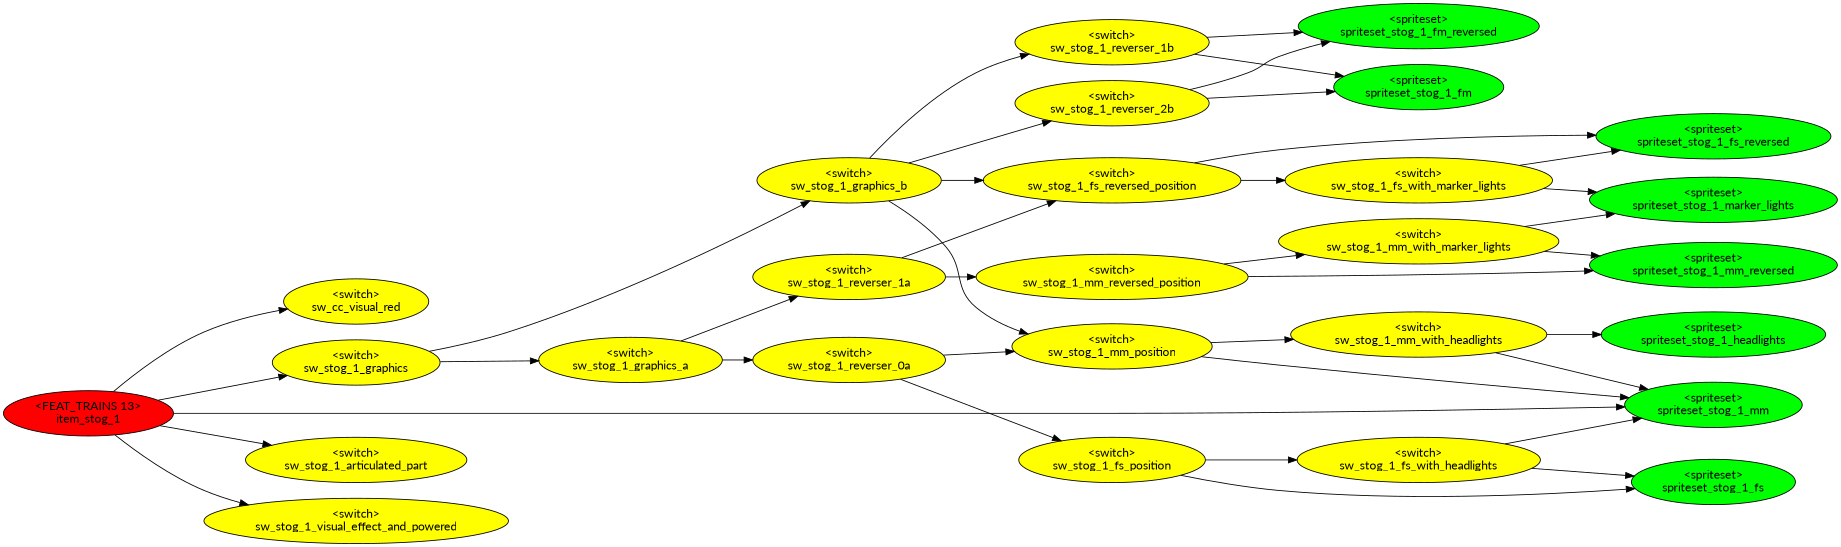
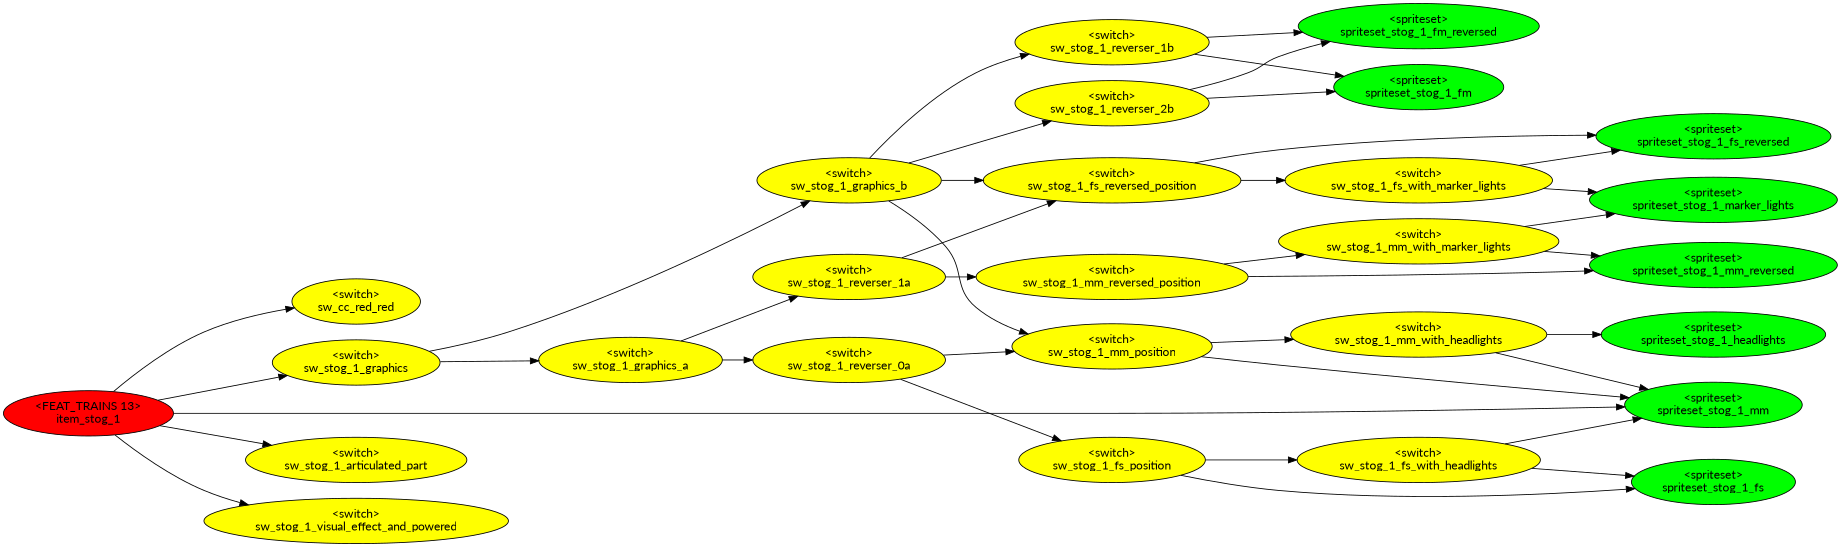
  digraph {
    fontname=Lato
    rankdir=LR
    node [fillcolor=yellow fontname=Lato style=filled]
    edge [fontname=Lato]
-   n1 [label="<switch>\nsw_cc_visual_red"]
+   n1 [label="<switch>\nsw_cc_red_red"]
    n2 [fillcolor=green label="<spriteset>\nspriteset_stog_1_headlights"]
    n3 [fillcolor=green label="<spriteset>\nspriteset_stog_1_marker_lights"]
    n4 [fillcolor=green label="<spriteset>\nspriteset_stog_1_mm"]
    n5 [fillcolor=green label="<spriteset>\nspriteset_stog_1_mm_reversed"]
    n6 [fillcolor=green label="<spriteset>\nspriteset_stog_1_fs"]
    n7 [fillcolor=green label="<spriteset>\nspriteset_stog_1_fs_reversed"]
    n8 [fillcolor=green label="<spriteset>\nspriteset_stog_1_fm"]
    n9 [fillcolor=green label="<spriteset>\nspriteset_stog_1_fm_reversed"]
    n10 [label="<switch>\nsw_stog_1_mm_with_headlights"]
    n11 [label="<switch>\nsw_stog_1_mm_position"]
    n12 [label="<switch>\nsw_stog_1_mm_with_marker_lights"]
    n13 [label="<switch>\nsw_stog_1_mm_reversed_position"]
    n14 [label="<switch>\nsw_stog_1_fs_with_headlights"]
    n15 [label="<switch>\nsw_stog_1_fs_position"]
    n16 [label="<switch>\nsw_stog_1_fs_with_marker_lights"]
    n17 [label="<switch>\nsw_stog_1_fs_reversed_position"]
    n18 [label="<switch>\nsw_stog_1_reverser_0a"]
    n19 [label="<switch>\nsw_stog_1_reverser_1a"]
    n20 [label="<switch>\nsw_stog_1_reverser_1b"]
    n21 [label="<switch>\nsw_stog_1_reverser_2b"]
    n22 [label="<switch>\nsw_stog_1_graphics_a"]
    n23 [label="<switch>\nsw_stog_1_graphics_b"]
    n24 [label="<switch>\nsw_stog_1_graphics"]
    n25 [label="<switch>\nsw_stog_1_articulated_part"]
    n26 [label="<switch>\nsw_stog_1_visual_effect_and_powered"]
    n27 [fillcolor=red label="<FEAT_TRAINS 13>\nitem_stog_1"]
    n10 -> n2
    n10 -> n4
    n11 -> n4
    n11 -> n10
    n12 -> n3
    n12 -> n5
    n13 -> n5
    n13 -> n12
    n14 -> n4
    n14 -> n6
    n15 -> n6
    n15 -> n14
    n16 -> n3
    n16 -> n7
    n17 -> n7
    n17 -> n16
    n18 -> n11
    n18 -> n15
    n19 -> n13
    n19 -> n17
    n20 -> n8
    n20 -> n9
    n21 -> n8
    n21 -> n9
    n22 -> n18
    n22 -> n19
    n23 -> n11
    n23 -> n17
    n23 -> n20
    n23 -> n21
    n24 -> n22
    n24 -> n23
    n27 -> n1
    n27 -> n4
    n27 -> n24
    n27 -> n25
    n27 -> n26
  }
